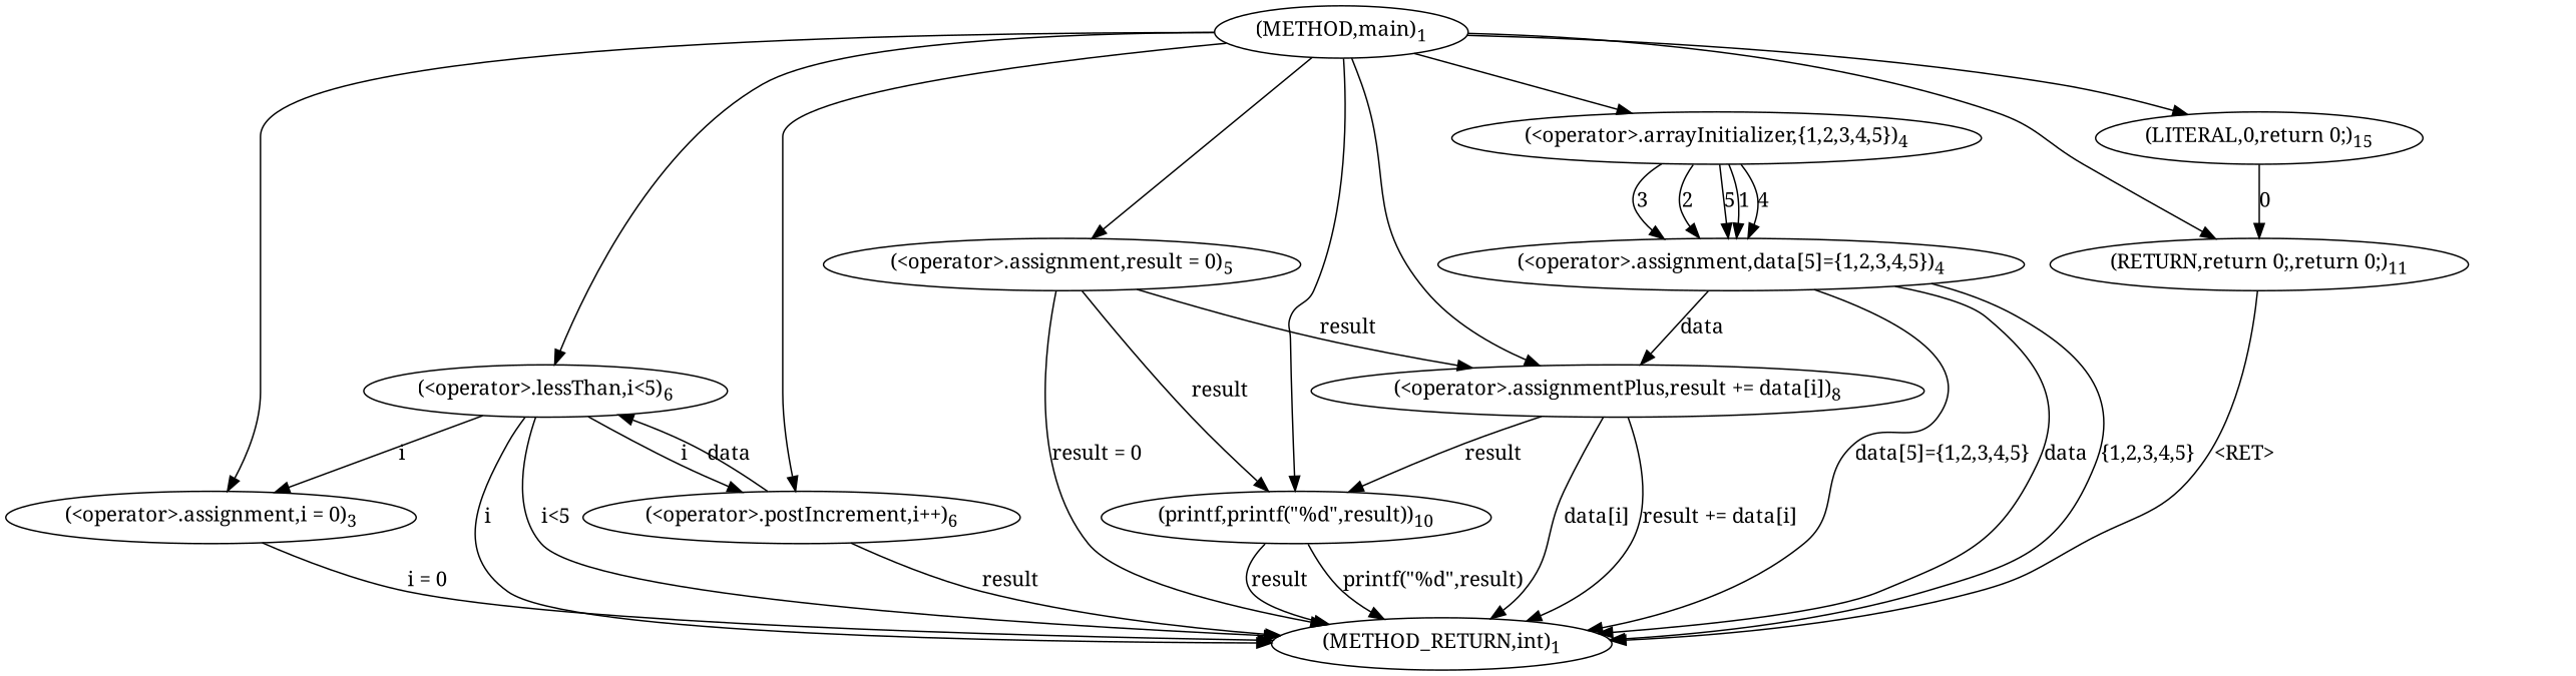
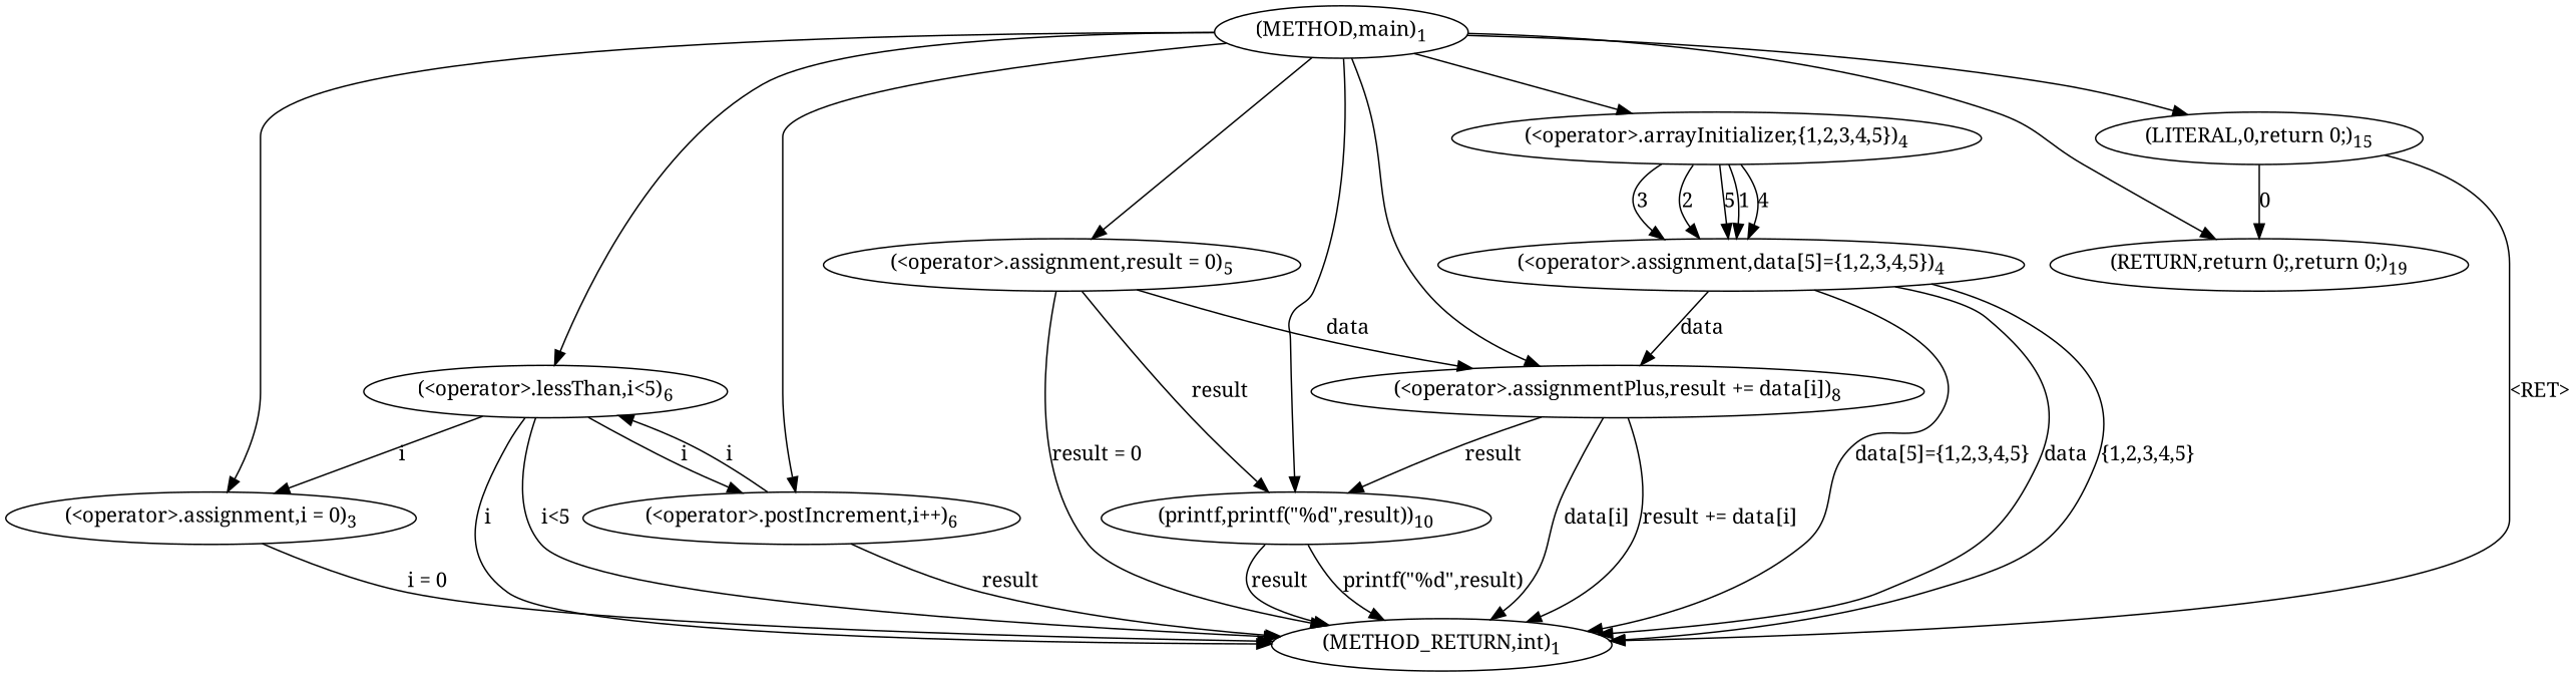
  digraph {
    fontname="Noto Serif"
    node [fontname="Noto Serif"]
    edge [fontname="Noto Serif"]
    n1 [label=<(METHOD,main)<SUB>1</SUB>>]
    n2 [label=<(&lt;operator&gt;.assignment,i = 0)<SUB>3</SUB>>]
    n3 [label=<(&lt;operator&gt;.assignment,result = 0)<SUB>5</SUB>>]
    n4 [label=<(printf,printf(&quot;%d&quot;,result))<SUB>10</SUB>>]
-   n5 [label=<(RETURN,return 0;,return 0;)<SUB>11</SUB>>]
+   n5 [label=<(RETURN,return 0;,return 0;)<SUB>19</SUB>>]
    n6 [label=<(&lt;operator&gt;.lessThan,i&lt;5)<SUB>6</SUB>>]
    n7 [label=<(&lt;operator&gt;.postIncrement,i++)<SUB>6</SUB>>]
    n8 [label=<(LITERAL,0,return 0;)<SUB>15</SUB>>]
    n9 [label=<(&lt;operator&gt;.arrayInitializer,{1,2,3,4,5})<SUB>4</SUB>>]
    n10 [label=<(&lt;operator&gt;.assignmentPlus,result += data[i])<SUB>8</SUB>>]
    n11 [label=<(METHOD_RETURN,int)<SUB>1</SUB>>]
    n12 [label=<(&lt;operator&gt;.assignment,data[5]={1,2,3,4,5})<SUB>4</SUB>>]
    n1 -> n2
    n1 -> n3
    n1 -> n4
    n1 -> n5
    n1 -> n6
    n1 -> n7
    n1 -> n8
    n1 -> n9
    n1 -> n10
    n2 -> n11 [label="i = 0"]
    n3 -> n4 [label=result]
-   n3 -> n10 [label=result]
+   n3 -> n10 [label=data]
    n3 -> n11 [label="result = 0"]
    n4 -> n11 [label=result]
    n4 -> n11 [label="printf(&quot;%d&quot;,result)"]
-   n5 -> n11 [label="&lt;RET&gt;"]
+   n8 -> n11 [label="&lt;RET&gt;"]
    n6 -> n2 [label=i]
    n6 -> n7 [label=i]
    n6 -> n11 [label=i]
    n6 -> n11 [label="i&lt;5"]
-   n7 -> n6 [label=data]
+   n7 -> n6 [label=i]
    n7 -> n11 [label=result]
    n8 -> n5 [label=0]
    n9 -> n12 [label=1]
    n9 -> n12 [label=4]
    n9 -> n12 [label=3]
    n9 -> n12 [label=2]
    n9 -> n12 [label=5]
    n10 -> n4 [label=result]
    n10 -> n11 [label="data[i]"]
    n10 -> n11 [label="result += data[i]"]
    n12 -> n10 [label=data]
    n12 -> n11 [label=data]
    n12 -> n11 [label="{1,2,3,4,5}"]
    n12 -> n11 [label="data[5]={1,2,3,4,5}"]
  }
